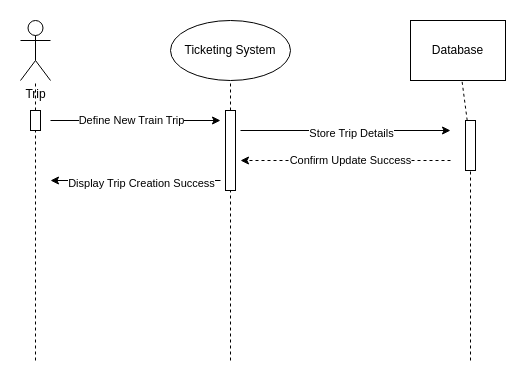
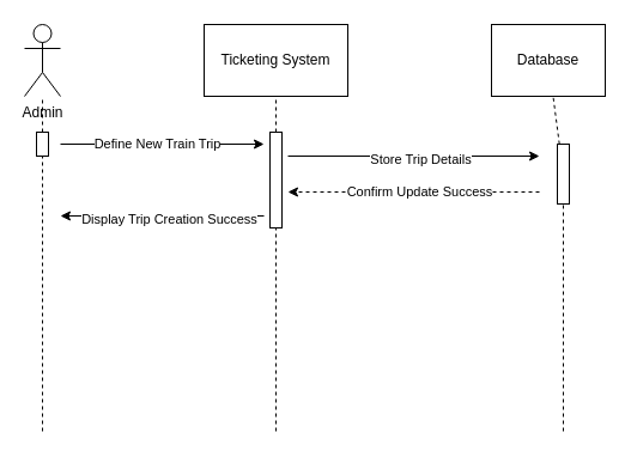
  <mxCell id="0" />
  <mxCell id="1" parent="0" />
- <mxCell id="2" value="Trip" style="shape=umlActor;verticalLabelPosition=bottom;verticalAlign=top;html=1;outlineConnect=0;" vertex="1" parent="1"><mxGeometry x="20" y="20" width="30" height="60" as="geometry" /></mxCell>
- <mxCell id="3" value="Ticketing System" style="ellipse;whiteSpace=wrap;html=1;" vertex="1" parent="1"><mxGeometry x="170" y="20" width="120" height="60" as="geometry" /></mxCell>
+ <mxCell id="2" value="Admin" style="shape=umlActor;verticalLabelPosition=bottom;verticalAlign=top;html=1;outlineConnect=0;" vertex="1" parent="1"><mxGeometry x="20" y="20" width="30" height="60" as="geometry" /></mxCell>
+ <mxCell id="3" value="Ticketing System" style="rounded=0;whiteSpace=wrap;html=1;" vertex="1" parent="1"><mxGeometry x="170" y="20" width="120" height="60" as="geometry" /></mxCell>
  <mxCell id="4" value="Database" style="rounded=0;whiteSpace=wrap;html=1;" vertex="1" parent="1"><mxGeometry x="410" y="20" width="95" height="60" as="geometry" /></mxCell>
  <mxCell id="5" value="" style="endArrow=none;dashed=1;html=1;rounded=0;" edge="1" parent="1" source="11" target="2"><mxGeometry width="50" height="50" relative="1" as="geometry"><mxPoint x="35" y="360" as="sourcePoint" /><mxPoint x="50" y="120" as="targetPoint" /></mxGeometry></mxCell>
  <mxCell id="6" value="" style="endArrow=none;dashed=1;html=1;rounded=0;" edge="1" parent="1" source="13" target="4"><mxGeometry width="50" height="50" relative="1" as="geometry"><mxPoint x="470" y="360" as="sourcePoint" /><mxPoint x="360" y="280" as="targetPoint" /></mxGeometry></mxCell>
  <mxCell id="7" value="" style="endArrow=none;dashed=1;html=1;rounded=0;" edge="1" parent="1" source="9" target="3"><mxGeometry width="50" height="50" relative="1" as="geometry"><mxPoint x="230" y="360" as="sourcePoint" /><mxPoint x="360" y="280" as="targetPoint" /></mxGeometry></mxCell>
  <mxCell id="8" value="" style="endArrow=none;dashed=1;html=1;rounded=0;" edge="1" parent="1" target="9"><mxGeometry width="50" height="50" relative="1" as="geometry"><mxPoint x="230" y="360" as="sourcePoint" /><mxPoint x="230" y="80" as="targetPoint" /></mxGeometry></mxCell>
  <mxCell id="9" value="" style="rounded=0;whiteSpace=wrap;html=1;" vertex="1" parent="1"><mxGeometry x="225" y="110" width="10" height="80" as="geometry" /></mxCell>
  <mxCell id="10" value="" style="endArrow=none;dashed=1;html=1;rounded=0;" edge="1" parent="1" target="11"><mxGeometry width="50" height="50" relative="1" as="geometry"><mxPoint x="35" y="360" as="sourcePoint" /><mxPoint x="35" y="80" as="targetPoint" /></mxGeometry></mxCell>
  <mxCell id="11" value="" style="rounded=0;whiteSpace=wrap;html=1;" vertex="1" parent="1"><mxGeometry x="30" y="110" width="10" height="20" as="geometry" /></mxCell>
  <mxCell id="12" value="" style="endArrow=none;dashed=1;html=1;rounded=0;" edge="1" parent="1" target="13"><mxGeometry width="50" height="50" relative="1" as="geometry"><mxPoint x="470" y="360" as="sourcePoint" /><mxPoint x="470" y="80" as="targetPoint" /></mxGeometry></mxCell>
  <mxCell id="13" value="" style="rounded=0;whiteSpace=wrap;html=1;" vertex="1" parent="1"><mxGeometry x="465" y="120" width="10" height="50" as="geometry" /></mxCell>
  <mxCell id="14" value="" style="endArrow=classic;html=1;rounded=0;" edge="1" parent="1"><mxGeometry width="50" height="50" relative="1" as="geometry"><mxPoint x="50" y="120" as="sourcePoint" /><mxPoint x="220" y="120" as="targetPoint" /></mxGeometry></mxCell>
  <mxCell id="15" value="Define New Train Trip" style="edgeLabel;html=1;align=center;verticalAlign=middle;resizable=0;points=[];" vertex="1" connectable="0" parent="14"><mxGeometry x="-0.064" y="1" relative="1" as="geometry"><mxPoint as="offset" /></mxGeometry></mxCell>
  <mxCell id="16" value="" style="endArrow=classic;html=1;rounded=0;" edge="1" parent="1"><mxGeometry width="50" height="50" relative="1" as="geometry"><mxPoint x="240" y="130" as="sourcePoint" /><mxPoint x="450" y="130" as="targetPoint" /></mxGeometry></mxCell>
  <mxCell id="17" value="Store Trip Details" style="edgeLabel;html=1;align=center;verticalAlign=middle;resizable=0;points=[];" vertex="1" connectable="0" parent="16"><mxGeometry x="0.043" y="-2" relative="1" as="geometry"><mxPoint as="offset" /></mxGeometry></mxCell>
  <mxCell id="18" value="" style="endArrow=classic;html=1;rounded=0;dashed=1;" edge="1" parent="1"><mxGeometry width="50" height="50" relative="1" as="geometry"><mxPoint x="450" y="160" as="sourcePoint" /><mxPoint x="240" y="160" as="targetPoint" /></mxGeometry></mxCell>
  <mxCell id="19" value="Confirm Update Success" style="edgeLabel;html=1;align=center;verticalAlign=middle;resizable=0;points=[];" vertex="1" connectable="0" parent="18"><mxGeometry x="-0.041" y="-1" relative="1" as="geometry"><mxPoint as="offset" /></mxGeometry></mxCell>
  <mxCell id="20" value="" style="endArrow=classic;html=1;rounded=0;" edge="1" parent="1"><mxGeometry width="50" height="50" relative="1" as="geometry"><mxPoint x="220" y="180" as="sourcePoint" /><mxPoint x="50" y="180" as="targetPoint" /></mxGeometry></mxCell>
  <mxCell id="21" value="Display Trip Creation Success" style="edgeLabel;html=1;align=center;verticalAlign=middle;resizable=0;points=[];" vertex="1" connectable="0" parent="20"><mxGeometry x="0.034" y="2" relative="1" as="geometry"><mxPoint x="8" as="offset" /></mxGeometry></mxCell>
